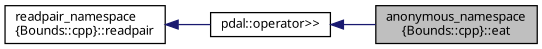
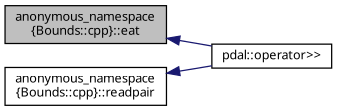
  digraph {
    fontname="Noto Sans"
    rankdir=LR
    node [color=black fillcolor=white fontname="Noto Sans" fontsize=10 shape=record style=filled]
    edge [color=midnightblue dir=back fontname="Noto Sans" fontsize=10 labelfontname=Helvetica labelfontsize=10 style=solid]
    n1 [fillcolor=grey75 fontcolor=black height=0.2 label="anonymous_namespace\l\{Bounds::cpp\}::eat" width=0.4]
    n2 [height=0.2 label="pdal::operator\>\>" width=0.4]
-   n3 [height=0.2 label="readpair_namespace\l\{Bounds::cpp\}::readpair" width=0.4]
-   n2 -> n1
+   n3 [height=0.2 label="anonymous_namespace\l\{Bounds::cpp\}::readpair" width=0.4]
+   n1 -> n2
    n3 -> n2
  }
